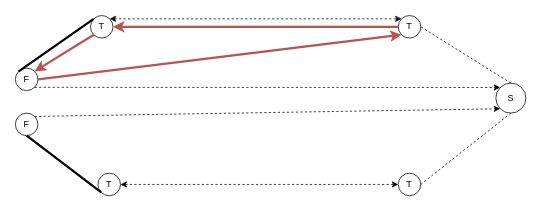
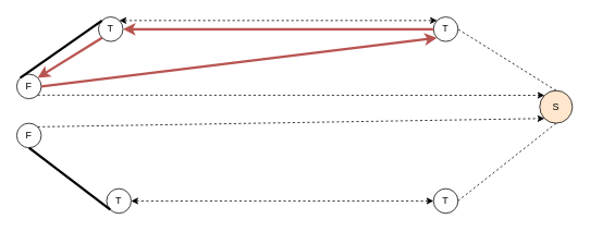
  <mxCell id="0" />
  <mxCell id="1" parent="0" />
  <mxCell id="2" value="F" style="ellipse;whiteSpace=wrap;html=1;aspect=fixed;" vertex="1" parent="1"><mxGeometry x="20" y="90" width="30" height="30" as="geometry" /></mxCell>
  <mxCell id="3" value="T" style="ellipse;whiteSpace=wrap;html=1;aspect=fixed;" vertex="1" parent="1"><mxGeometry x="120" y="20" width="30" height="30" as="geometry" /></mxCell>
  <mxCell id="4" value="" style="endArrow=none;html=1;entryX=0;entryY=0;entryDx=0;entryDy=0;exitX=0;exitY=0;exitDx=0;exitDy=0;strokeWidth=3;" edge="1" parent="1" source="2" target="3"><mxGeometry width="50" height="50" relative="1" as="geometry"><mxPoint x="310" y="420" as="sourcePoint" /><mxPoint x="360" y="370" as="targetPoint" /></mxGeometry></mxCell>
  <mxCell id="5" value="F" style="ellipse;whiteSpace=wrap;html=1;aspect=fixed;" vertex="1" parent="1"><mxGeometry x="20" y="150" width="30" height="30" as="geometry" /></mxCell>
  <mxCell id="6" value="T" style="ellipse;whiteSpace=wrap;html=1;aspect=fixed;" vertex="1" parent="1"><mxGeometry x="130" y="230" width="30" height="30" as="geometry" /></mxCell>
  <mxCell id="7" value="" style="endArrow=none;html=1;entryX=0;entryY=1;entryDx=0;entryDy=0;exitX=0.5;exitY=1;exitDx=0;exitDy=0;strokeWidth=3;" edge="1" parent="1" source="5" target="6"><mxGeometry width="50" height="50" relative="1" as="geometry"><mxPoint x="330" y="640" as="sourcePoint" /><mxPoint x="380" y="590" as="targetPoint" /></mxGeometry></mxCell>
  <mxCell id="8" value="T" style="ellipse;whiteSpace=wrap;html=1;aspect=fixed;" vertex="1" parent="1"><mxGeometry x="530" y="20" width="30" height="30" as="geometry" /></mxCell>
  <mxCell id="9" value="T" style="ellipse;whiteSpace=wrap;html=1;aspect=fixed;" vertex="1" parent="1"><mxGeometry x="530" y="230" width="30" height="30" as="geometry" /></mxCell>
- <mxCell id="10" value="S" style="ellipse;whiteSpace=wrap;html=1;aspect=fixed;" vertex="1" parent="1"><mxGeometry x="660" y="110" width="40" height="40" as="geometry" /></mxCell>
+ <mxCell id="10" value="S" style="ellipse;whiteSpace=wrap;html=1;aspect=fixed;fillColor=#ffe6cc;" vertex="1" parent="1"><mxGeometry x="660" y="110" width="40" height="40" as="geometry" /></mxCell>
  <mxCell id="11" value="" style="endArrow=none;html=1;entryX=1;entryY=0.5;entryDx=0;entryDy=0;exitX=0.5;exitY=0;exitDx=0;exitDy=0;dashed=1;" edge="1" parent="1" source="10" target="8"><mxGeometry width="50" height="50" relative="1" as="geometry"><mxPoint x="310" y="420" as="sourcePoint" /><mxPoint x="360" y="370" as="targetPoint" /></mxGeometry></mxCell>
  <mxCell id="12" value="" style="endArrow=none;html=1;entryX=1;entryY=0.5;entryDx=0;entryDy=0;exitX=0.5;exitY=1;exitDx=0;exitDy=0;dashed=1;" edge="1" parent="1" source="10" target="9"><mxGeometry width="50" height="50" relative="1" as="geometry"><mxPoint x="675.858" y="125.858" as="sourcePoint" /><mxPoint x="570" y="45" as="targetPoint" /></mxGeometry></mxCell>
  <mxCell id="13" value="" style="endArrow=classic;startArrow=classic;html=1;dashed=1;entryX=0;entryY=0.5;entryDx=0;entryDy=0;exitX=1;exitY=0.5;exitDx=0;exitDy=0;" edge="1" parent="1" source="6" target="9"><mxGeometry width="50" height="50" relative="1" as="geometry"><mxPoint x="310" y="420" as="sourcePoint" /><mxPoint x="360" y="370" as="targetPoint" /></mxGeometry></mxCell>
  <mxCell id="14" value="" style="endArrow=classic;startArrow=classic;html=1;dashed=1;entryX=0;entryY=0;entryDx=0;entryDy=0;exitX=1;exitY=0;exitDx=0;exitDy=0;" edge="1" parent="1" source="3" target="8"><mxGeometry width="50" height="50" relative="1" as="geometry"><mxPoint x="170" y="255" as="sourcePoint" /><mxPoint x="540" y="255" as="targetPoint" /></mxGeometry></mxCell>
  <mxCell id="15" value="" style="endArrow=classic;html=1;dashed=1;exitX=1;exitY=0;exitDx=0;exitDy=0;entryX=0;entryY=1;entryDx=0;entryDy=0;" edge="1" parent="1" source="5" target="10"><mxGeometry width="50" height="50" relative="1" as="geometry"><mxPoint x="310" y="420" as="sourcePoint" /><mxPoint x="360" y="370" as="targetPoint" /></mxGeometry></mxCell>
  <mxCell id="16" value="" style="endArrow=classic;html=1;dashed=1;exitX=1;exitY=1;exitDx=0;exitDy=0;entryX=0;entryY=0;entryDx=0;entryDy=0;" edge="1" parent="1" source="2" target="10"><mxGeometry width="50" height="50" relative="1" as="geometry"><mxPoint x="80" y="335" as="sourcePoint" /><mxPoint x="668" y="147" as="targetPoint" /></mxGeometry></mxCell>
  <mxCell id="17" value="" style="endArrow=classic;html=1;exitX=1;exitY=0.5;exitDx=0;exitDy=0;entryX=0;entryY=1;entryDx=0;entryDy=0;fillColor=#f8cecc;strokeColor=#b85450;strokeWidth=3;" edge="1" parent="1" source="2" target="8"><mxGeometry width="50" height="50" relative="1" as="geometry"><mxPoint x="310" y="420" as="sourcePoint" /><mxPoint x="360" y="370" as="targetPoint" /></mxGeometry></mxCell>
  <mxCell id="18" value="" style="endArrow=classic;html=1;entryX=1;entryY=0.5;entryDx=0;entryDy=0;exitX=0;exitY=0.5;exitDx=0;exitDy=0;fillColor=#f8cecc;strokeColor=#b85450;strokeWidth=3;" edge="1" parent="1" source="8" target="3"><mxGeometry width="50" height="50" relative="1" as="geometry"><mxPoint x="310" y="420" as="sourcePoint" /><mxPoint x="360" y="370" as="targetPoint" /></mxGeometry></mxCell>
  <mxCell id="19" value="" style="endArrow=classic;html=1;entryX=1;entryY=0;entryDx=0;entryDy=0;exitX=0;exitY=1;exitDx=0;exitDy=0;fillColor=#f8cecc;strokeColor=#b85450;strokeWidth=3;" edge="1" parent="1" source="3" target="2"><mxGeometry width="50" height="50" relative="1" as="geometry"><mxPoint x="310" y="420" as="sourcePoint" /><mxPoint x="230" y="330" as="targetPoint" /></mxGeometry></mxCell>
